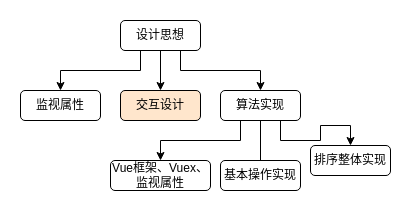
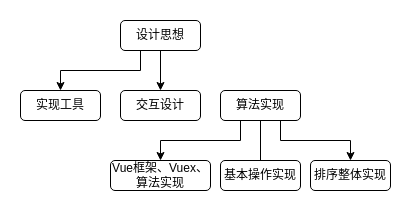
  <mxCell id="0" />
  <mxCell id="1" parent="0" />
  <mxCell id="2" style="edgeStyle=orthogonalEdgeStyle;rounded=0;orthogonalLoop=1;jettySize=auto;html=1;exitX=0.25;exitY=1;exitDx=0;exitDy=0;entryX=0.5;entryY=0;entryDx=0;entryDy=0;" edge="1" parent="1" source="5" target="6"><mxGeometry relative="1" as="geometry" /></mxCell>
  <mxCell id="3" style="edgeStyle=orthogonalEdgeStyle;rounded=0;orthogonalLoop=1;jettySize=auto;html=1;exitX=0.5;exitY=1;exitDx=0;exitDy=0;entryX=0.5;entryY=0;entryDx=0;entryDy=0;" edge="1" parent="1" source="5" target="7"><mxGeometry relative="1" as="geometry" /></mxCell>
- <mxCell id="4" style="edgeStyle=orthogonalEdgeStyle;rounded=0;orthogonalLoop=1;jettySize=auto;html=1;exitX=0.75;exitY=1;exitDx=0;exitDy=0;entryX=0.5;entryY=0;entryDx=0;entryDy=0;" edge="1" parent="1" source="5" target="11"><mxGeometry relative="1" as="geometry" /></mxCell>
  <mxCell id="5" value="设计思想" style="rounded=1;whiteSpace=wrap;html=1;" vertex="1" parent="1"><mxGeometry x="120" y="20" width="80" height="30" as="geometry" /></mxCell>
- <mxCell id="6" value="监视属性" style="rounded=1;whiteSpace=wrap;html=1;" vertex="1" parent="1"><mxGeometry x="20" y="90" width="80" height="30" as="geometry" /></mxCell>
- <mxCell id="7" value="交互设计" style="rounded=1;whiteSpace=wrap;html=1;fillColor=#ffe6cc;" vertex="1" parent="1"><mxGeometry x="120" y="90" width="80" height="30" as="geometry" /></mxCell>
+ <mxCell id="6" value="实现工具" style="rounded=1;whiteSpace=wrap;html=1;" vertex="1" parent="1"><mxGeometry x="20" y="90" width="80" height="30" as="geometry" /></mxCell>
+ <mxCell id="7" value="交互设计" style="rounded=1;whiteSpace=wrap;html=1;" vertex="1" parent="1"><mxGeometry x="120" y="90" width="80" height="30" as="geometry" /></mxCell>
  <mxCell id="8" style="edgeStyle=orthogonalEdgeStyle;rounded=0;orthogonalLoop=1;jettySize=auto;html=1;exitX=0.25;exitY=1;exitDx=0;exitDy=0;entryX=0.5;entryY=0;entryDx=0;entryDy=0;" edge="1" parent="1" source="11" target="12"><mxGeometry relative="1" as="geometry" /></mxCell>
  <mxCell id="9" style="edgeStyle=orthogonalEdgeStyle;rounded=0;orthogonalLoop=1;jettySize=auto;html=1;exitX=0.5;exitY=1;exitDx=0;exitDy=0;entryX=0.5;entryY=0;entryDx=0;entryDy=0;endArrow=none;" edge="1" parent="1" source="11" target="13"><mxGeometry relative="1" as="geometry" /></mxCell>
  <mxCell id="10" style="edgeStyle=orthogonalEdgeStyle;rounded=0;orthogonalLoop=1;jettySize=auto;html=1;exitX=0.75;exitY=1;exitDx=0;exitDy=0;entryX=0.5;entryY=0;entryDx=0;entryDy=0;" edge="1" parent="1" source="11" target="14"><mxGeometry relative="1" as="geometry" /></mxCell>
  <mxCell id="11" value="算法实现" style="rounded=1;whiteSpace=wrap;html=1;" vertex="1" parent="1"><mxGeometry x="220" y="90" width="80" height="30" as="geometry" /></mxCell>
- <mxCell id="12" value="Vue框架、Vuex、监视属性" style="rounded=1;whiteSpace=wrap;html=1;" vertex="1" parent="1"><mxGeometry x="110" y="160" width="100" height="30" as="geometry" /></mxCell>
+ <mxCell id="12" value="Vue框架、Vuex、算法实现" style="rounded=1;whiteSpace=wrap;html=1;" vertex="1" parent="1"><mxGeometry x="110" y="160" width="100" height="30" as="geometry" /></mxCell>
  <mxCell id="13" value="基本操作实现" style="rounded=1;whiteSpace=wrap;html=1;" vertex="1" parent="1"><mxGeometry x="220" y="160" width="80" height="30" as="geometry" /></mxCell>
- <mxCell id="14" value="排序整体实现" style="rounded=1;whiteSpace=wrap;html=1;" vertex="1" parent="1"><mxGeometry x="310" y="145" width="80" height="30" as="geometry" /></mxCell>
+ <mxCell id="14" value="排序整体实现" style="rounded=1;whiteSpace=wrap;html=1;" vertex="1" parent="1"><mxGeometry x="310" y="160" width="80" height="30" as="geometry" /></mxCell>
